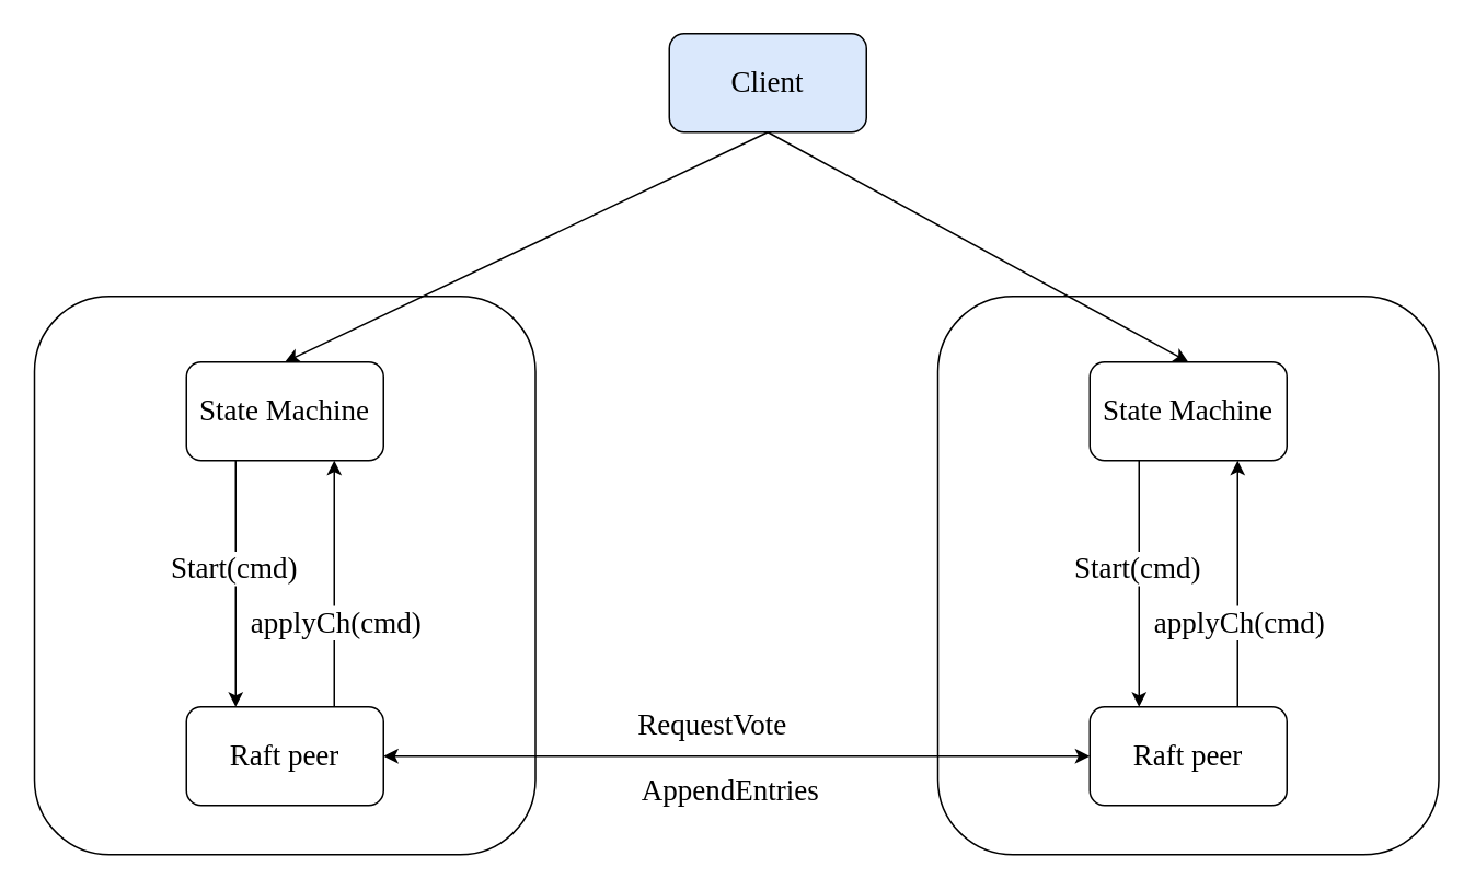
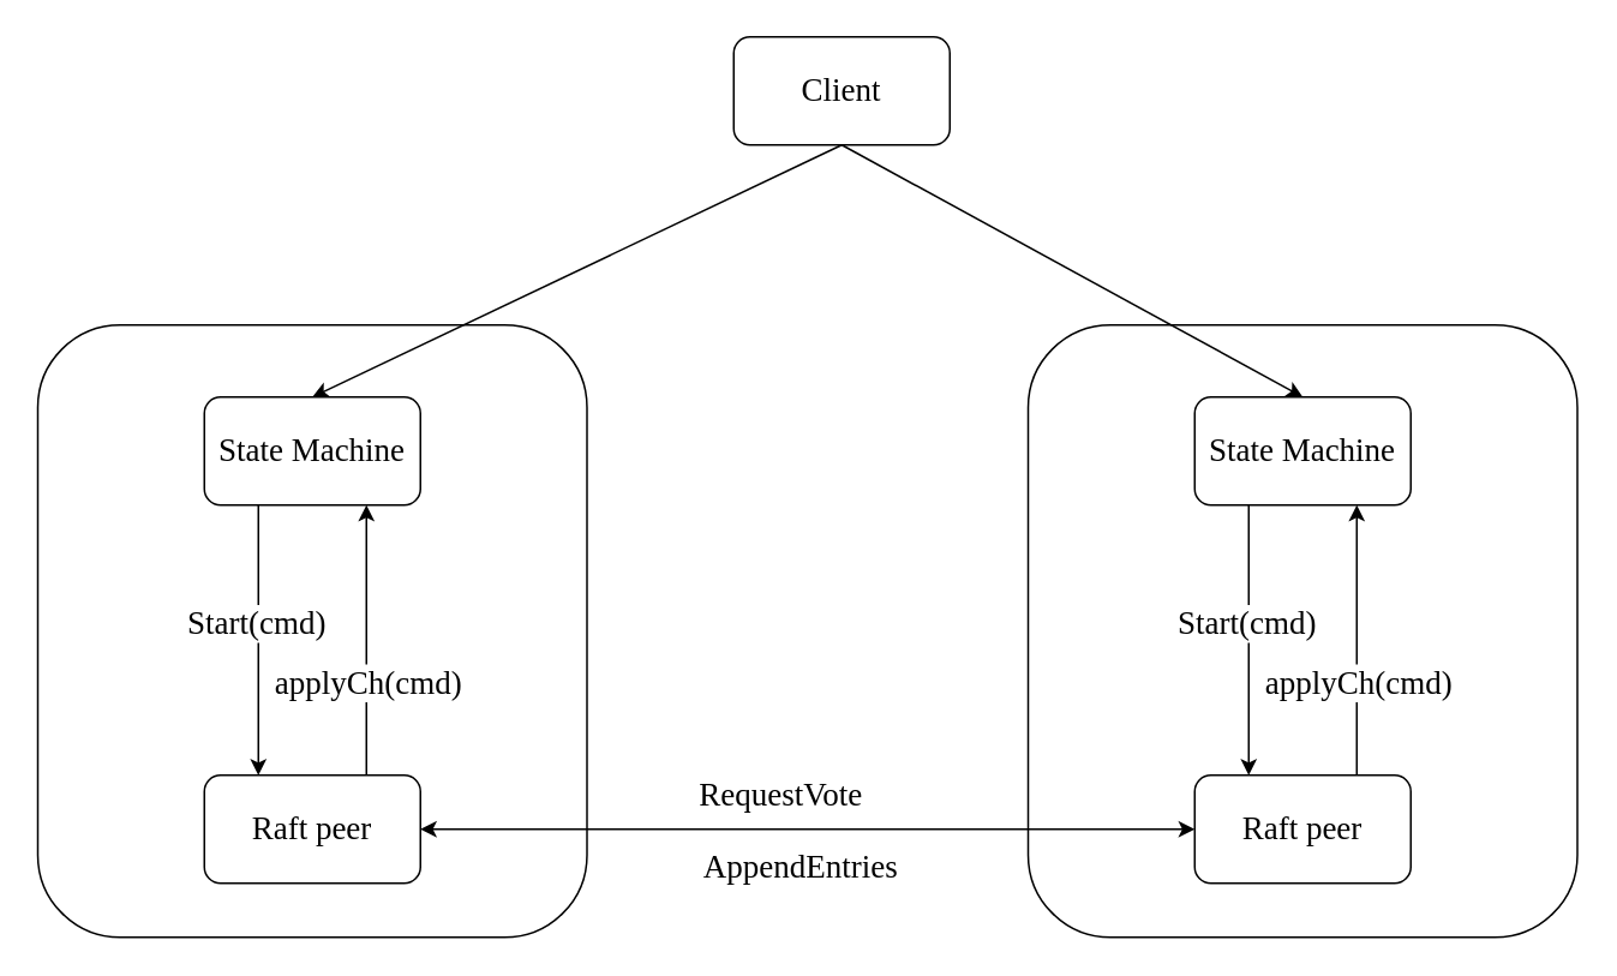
  <mxCell id="0" />
  <mxCell id="1" parent="0" />
  <mxCell id="2" value="" style="rounded=1;whiteSpace=wrap;html=1;fontFamily=Lucida Console;fontSize=18;fillColor=none;" vertex="1" parent="1"><mxGeometry x="570.5" y="180" width="305" height="340" as="geometry" /></mxCell>
  <mxCell id="3" value="" style="rounded=1;whiteSpace=wrap;html=1;fontFamily=Lucida Console;fontSize=18;fillColor=none;" vertex="1" parent="1"><mxGeometry x="20.5" y="180" width="305" height="340" as="geometry" /></mxCell>
- <mxCell id="4" value="&lt;font face=&quot;Lucida Console&quot; style=&quot;font-size: 18px;&quot;&gt;Client&lt;/font&gt;" style="rounded=1;whiteSpace=wrap;html=1;fillColor=#dae8fc;" vertex="1" parent="1"><mxGeometry x="407" y="20" width="120" height="60" as="geometry" /></mxCell>
+ <mxCell id="4" value="&lt;font face=&quot;Lucida Console&quot; style=&quot;font-size: 18px;&quot;&gt;Client&lt;/font&gt;" style="rounded=1;whiteSpace=wrap;html=1;" vertex="1" parent="1"><mxGeometry x="407" y="20" width="120" height="60" as="geometry" /></mxCell>
  <mxCell id="5" value="&lt;font face=&quot;Lucida Console&quot; style=&quot;font-size: 18px;&quot;&gt;State Machine&lt;/font&gt;" style="rounded=1;whiteSpace=wrap;html=1;" vertex="1" parent="1"><mxGeometry x="113" y="220" width="120" height="60" as="geometry" /></mxCell>
  <mxCell id="6" style="edgeStyle=orthogonalEdgeStyle;rounded=0;orthogonalLoop=1;jettySize=auto;html=1;exitX=0.75;exitY=0;exitDx=0;exitDy=0;entryX=0.75;entryY=1;entryDx=0;entryDy=0;fontFamily=Lucida Console;fontSize=18;" edge="1" parent="1" source="8" target="5"><mxGeometry relative="1" as="geometry" /></mxCell>
  <mxCell id="7" value="applyCh(cmd)" style="edgeLabel;html=1;align=center;verticalAlign=middle;resizable=0;points=[];fontSize=18;fontFamily=Lucida Console;" vertex="1" connectable="0" parent="6"><mxGeometry x="-0.309" relative="1" as="geometry"><mxPoint as="offset" /></mxGeometry></mxCell>
  <mxCell id="8" value="&lt;font face=&quot;Lucida Console&quot; style=&quot;font-size: 18px;&quot;&gt;Raft peer&lt;/font&gt;" style="rounded=1;whiteSpace=wrap;html=1;" vertex="1" parent="1"><mxGeometry x="113" y="430" width="120" height="60" as="geometry" /></mxCell>
  <mxCell id="9" value="" style="endArrow=classic;html=1;rounded=0;fontFamily=Lucida Console;fontSize=18;exitX=0.25;exitY=1;exitDx=0;exitDy=0;entryX=0.25;entryY=0;entryDx=0;entryDy=0;" edge="1" parent="1" source="5" target="8"><mxGeometry width="50" height="50" relative="1" as="geometry"><mxPoint x="153" y="380" as="sourcePoint" /><mxPoint x="203" y="330" as="targetPoint" /></mxGeometry></mxCell>
  <mxCell id="10" value="Start(cmd)" style="edgeLabel;html=1;align=center;verticalAlign=middle;resizable=0;points=[];fontSize=18;fontFamily=Lucida Console;" vertex="1" connectable="0" parent="9"><mxGeometry x="-0.131" y="-2" relative="1" as="geometry"><mxPoint as="offset" /></mxGeometry></mxCell>
  <mxCell id="11" value="&lt;font face=&quot;Lucida Console&quot; style=&quot;font-size: 18px;&quot;&gt;State Machine&lt;/font&gt;" style="rounded=1;whiteSpace=wrap;html=1;" vertex="1" parent="1"><mxGeometry x="663" y="220" width="120" height="60" as="geometry" /></mxCell>
  <mxCell id="12" style="edgeStyle=orthogonalEdgeStyle;rounded=0;orthogonalLoop=1;jettySize=auto;html=1;exitX=0.75;exitY=0;exitDx=0;exitDy=0;entryX=0.75;entryY=1;entryDx=0;entryDy=0;fontFamily=Lucida Console;fontSize=18;" edge="1" parent="1" source="14" target="11"><mxGeometry relative="1" as="geometry" /></mxCell>
  <mxCell id="13" value="applyCh(cmd)" style="edgeLabel;html=1;align=center;verticalAlign=middle;resizable=0;points=[];fontSize=18;fontFamily=Lucida Console;" vertex="1" connectable="0" parent="12"><mxGeometry x="-0.309" relative="1" as="geometry"><mxPoint as="offset" /></mxGeometry></mxCell>
  <mxCell id="14" value="&lt;font face=&quot;Lucida Console&quot; style=&quot;font-size: 18px;&quot;&gt;Raft peer&lt;/font&gt;" style="rounded=1;whiteSpace=wrap;html=1;" vertex="1" parent="1"><mxGeometry x="663" y="430" width="120" height="60" as="geometry" /></mxCell>
  <mxCell id="15" value="" style="endArrow=classic;html=1;rounded=0;fontFamily=Lucida Console;fontSize=18;exitX=0.25;exitY=1;exitDx=0;exitDy=0;entryX=0.25;entryY=0;entryDx=0;entryDy=0;" edge="1" parent="1" source="11" target="14"><mxGeometry width="50" height="50" relative="1" as="geometry"><mxPoint x="703" y="380" as="sourcePoint" /><mxPoint x="753" y="330" as="targetPoint" /></mxGeometry></mxCell>
  <mxCell id="16" value="Start(cmd)" style="edgeLabel;html=1;align=center;verticalAlign=middle;resizable=0;points=[];fontSize=18;fontFamily=Lucida Console;" vertex="1" connectable="0" parent="15"><mxGeometry x="-0.131" y="-2" relative="1" as="geometry"><mxPoint as="offset" /></mxGeometry></mxCell>
  <mxCell id="17" value="" style="endArrow=classic;html=1;rounded=0;fontFamily=Lucida Console;fontSize=18;exitX=0.5;exitY=1;exitDx=0;exitDy=0;entryX=0.5;entryY=0;entryDx=0;entryDy=0;" edge="1" parent="1" source="4" target="11"><mxGeometry width="50" height="50" relative="1" as="geometry"><mxPoint x="570.5" y="160" as="sourcePoint" /><mxPoint x="743" y="140" as="targetPoint" /></mxGeometry></mxCell>
  <mxCell id="18" value="" style="endArrow=classic;html=1;rounded=0;fontFamily=Lucida Console;fontSize=18;exitX=0.5;exitY=1;exitDx=0;exitDy=0;entryX=0.5;entryY=0;entryDx=0;entryDy=0;" edge="1" parent="1" source="4" target="5"><mxGeometry width="50" height="50" relative="1" as="geometry"><mxPoint x="457" y="90" as="sourcePoint" /><mxPoint x="407" y="220" as="targetPoint" /></mxGeometry></mxCell>
  <mxCell id="19" value="" style="endArrow=classic;startArrow=classic;html=1;rounded=0;fontFamily=Lucida Console;fontSize=18;exitX=1;exitY=0.5;exitDx=0;exitDy=0;entryX=0;entryY=0.5;entryDx=0;entryDy=0;" edge="1" parent="1" source="8" target="14"><mxGeometry width="50" height="50" relative="1" as="geometry"><mxPoint x="413" y="390" as="sourcePoint" /><mxPoint x="463" y="340" as="targetPoint" /></mxGeometry></mxCell>
  <mxCell id="20" value="RequestVote" style="edgeLabel;html=1;align=center;verticalAlign=middle;resizable=0;points=[];fontSize=18;fontFamily=Lucida Console;" vertex="1" connectable="0" parent="19"><mxGeometry x="-0.119" relative="1" as="geometry"><mxPoint x="10" y="-20" as="offset" /></mxGeometry></mxCell>
  <mxCell id="21" value="AppendEntries" style="edgeLabel;html=1;align=center;verticalAlign=middle;resizable=0;points=[];fontSize=18;fontFamily=Lucida Console;" vertex="1" connectable="0" parent="1"><mxGeometry x="443" y="480" as="geometry" /></mxCell>
